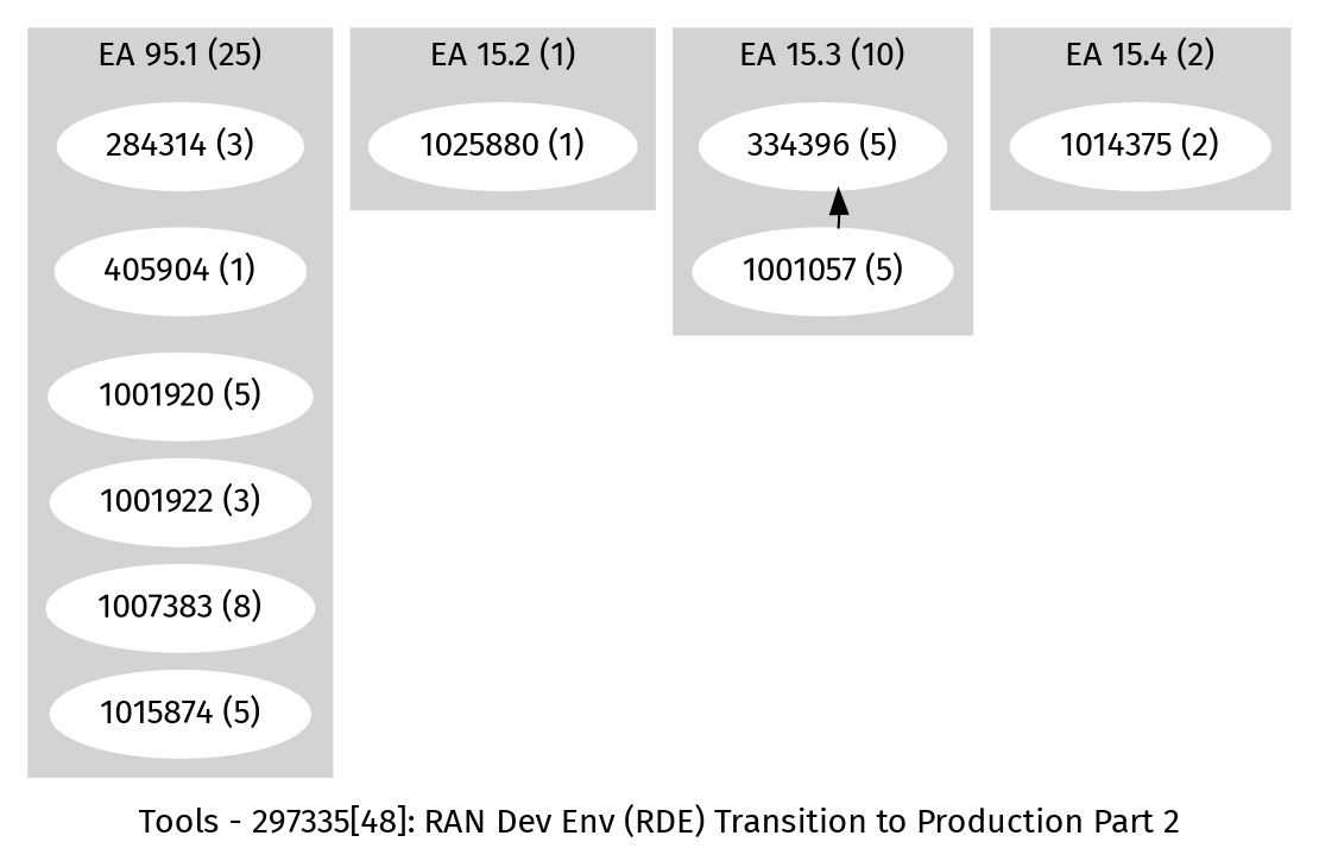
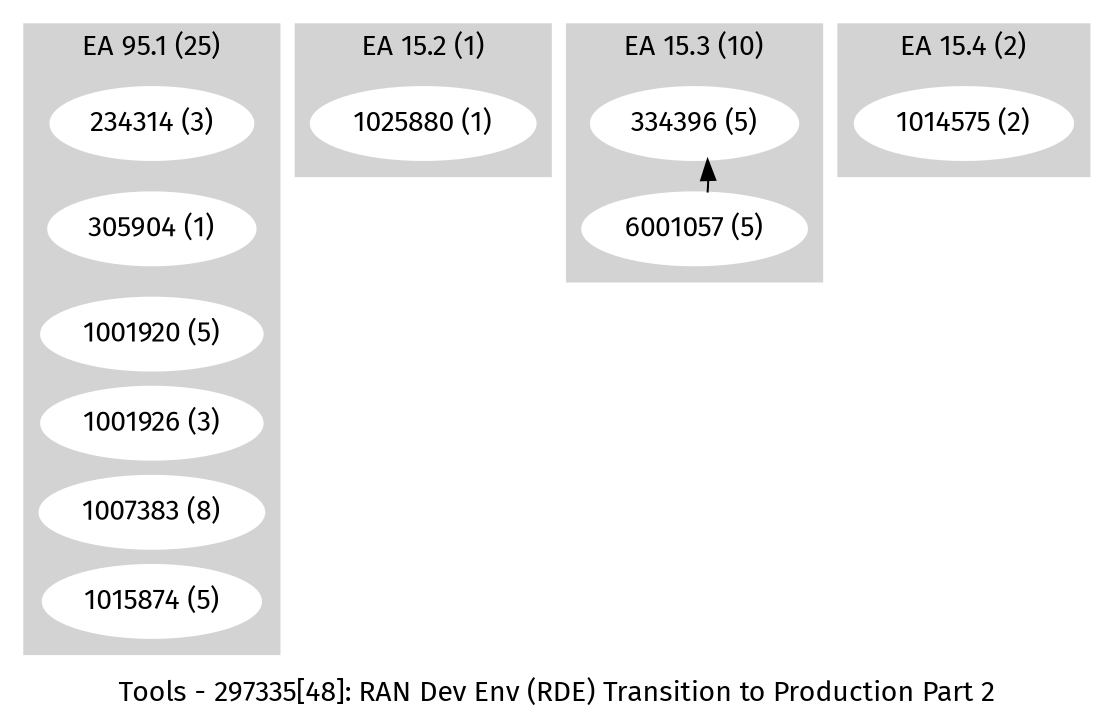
  digraph {
    fontname="Fira Sans"
    label="Tools - 297335[48]: RAN Dev Env (RDE) Transition to Production Part 2"
    ranksep=.1
    node [color=white fontname="Fira Sans" style=filled]
    edge [fontname="Fira Sans" style=invis]
-   "284314 (3)"
-   "305904 (1)" [label="405904 (1)"]
+   "284314 (3)" [label="234314 (3)"]
+   "305904 (1)"
    "1001920 (5)"
-   "1001926 (3)" [label="1001922 (3)"]
+   "1001926 (3)"
    "1007383 (8)"
    "1015874 (5)"
    n7 [label="1025880 (1)"]
    "334396 (5)"
-   "1001057 (5)"
-   "1014375 (2)"
+   "1001057 (5)" [label="6001057 (5)"]
+   "1014375 (2)" [label="1014575 (2)"]
    subgraph cluster_1 {
      color=lightgrey
      label="EA 95.1 (25)"
      style=filled
      "284314 (3)"
      "305904 (1)"
      "1001920 (5)"
      "1001926 (3)"
      "1007383 (8)"
      "1015874 (5)"
    }
    subgraph cluster_2 {
      color=lightgrey
      label="EA 15.2 (1)"
      style=filled
      n7
    }
    subgraph cluster_3 {
      color=lightgrey
      label="EA 15.3 (10)"
      style=filled
      "334396 (5)"
      "1001057 (5)"
    }
    subgraph cluster_4 {
      color=lightgrey
      label="EA 15.4 (2)"
      style=filled
      "1014375 (2)"
    }
    "284314 (3)" -> "305904 (1)"
    "305904 (1)" -> "1001920 (5)"
    "1001920 (5)" -> "1001926 (3)"
    "1001926 (3)" -> "1007383 (8)"
    "1007383 (8)" -> "1015874 (5)"
    "334396 (5)" -> "1001057 (5)"
    "1001057 (5)" -> "334396 (5)" [style=""]
  }
